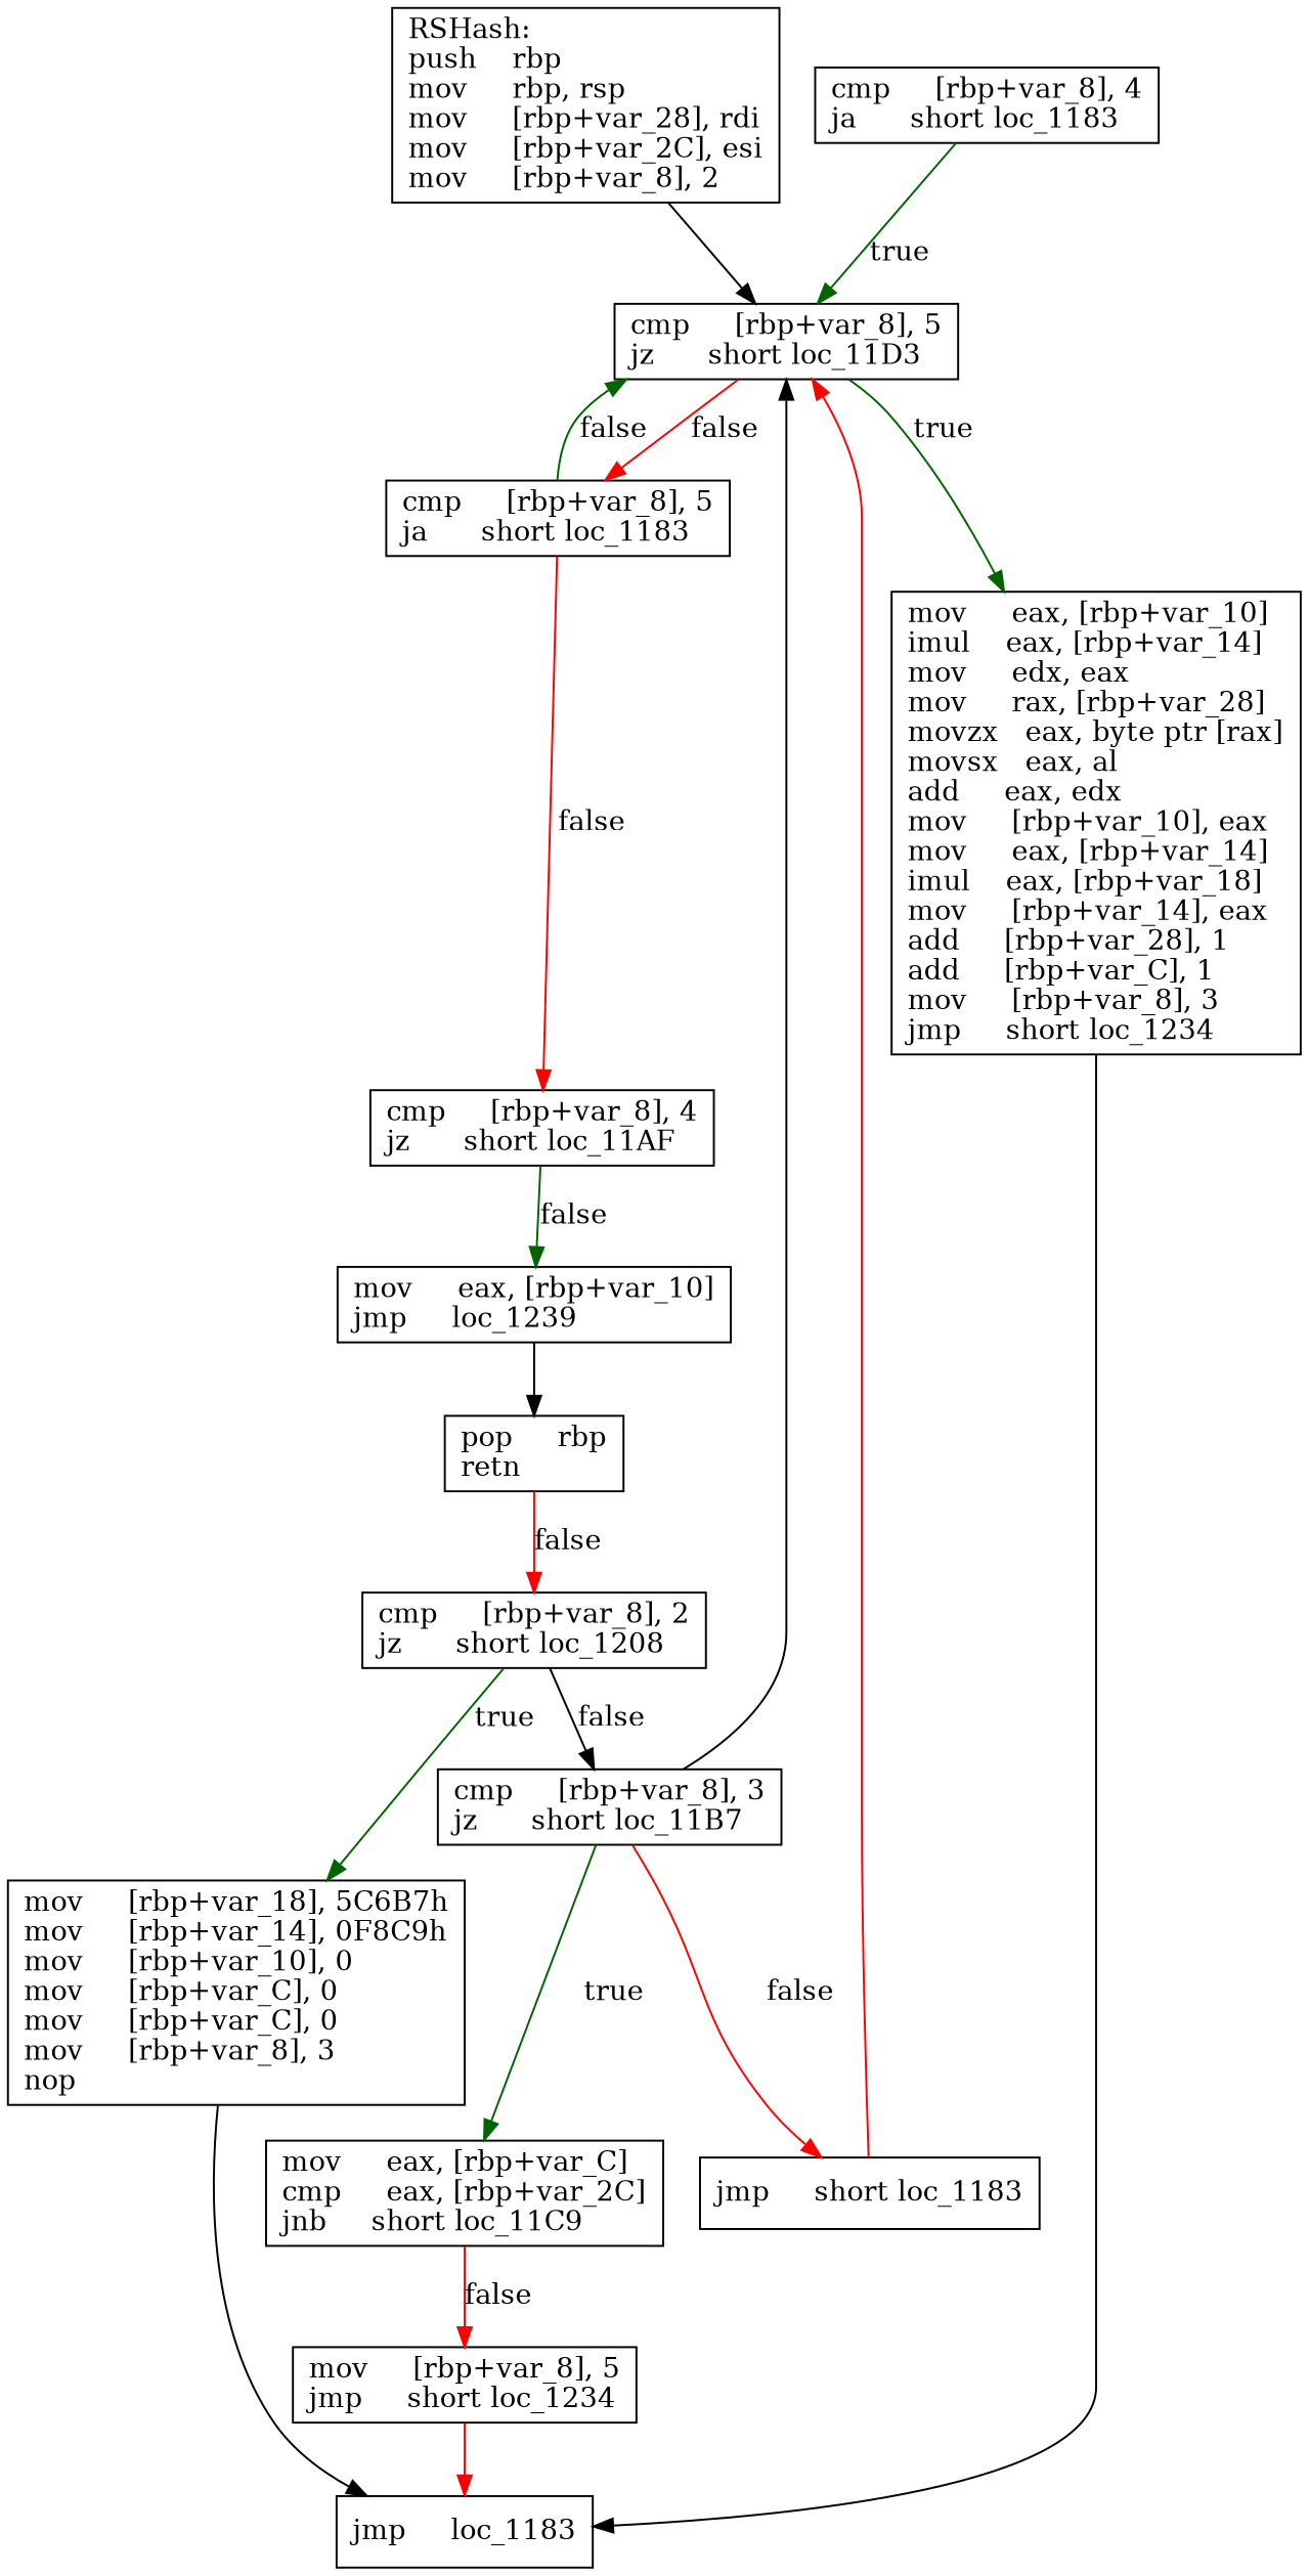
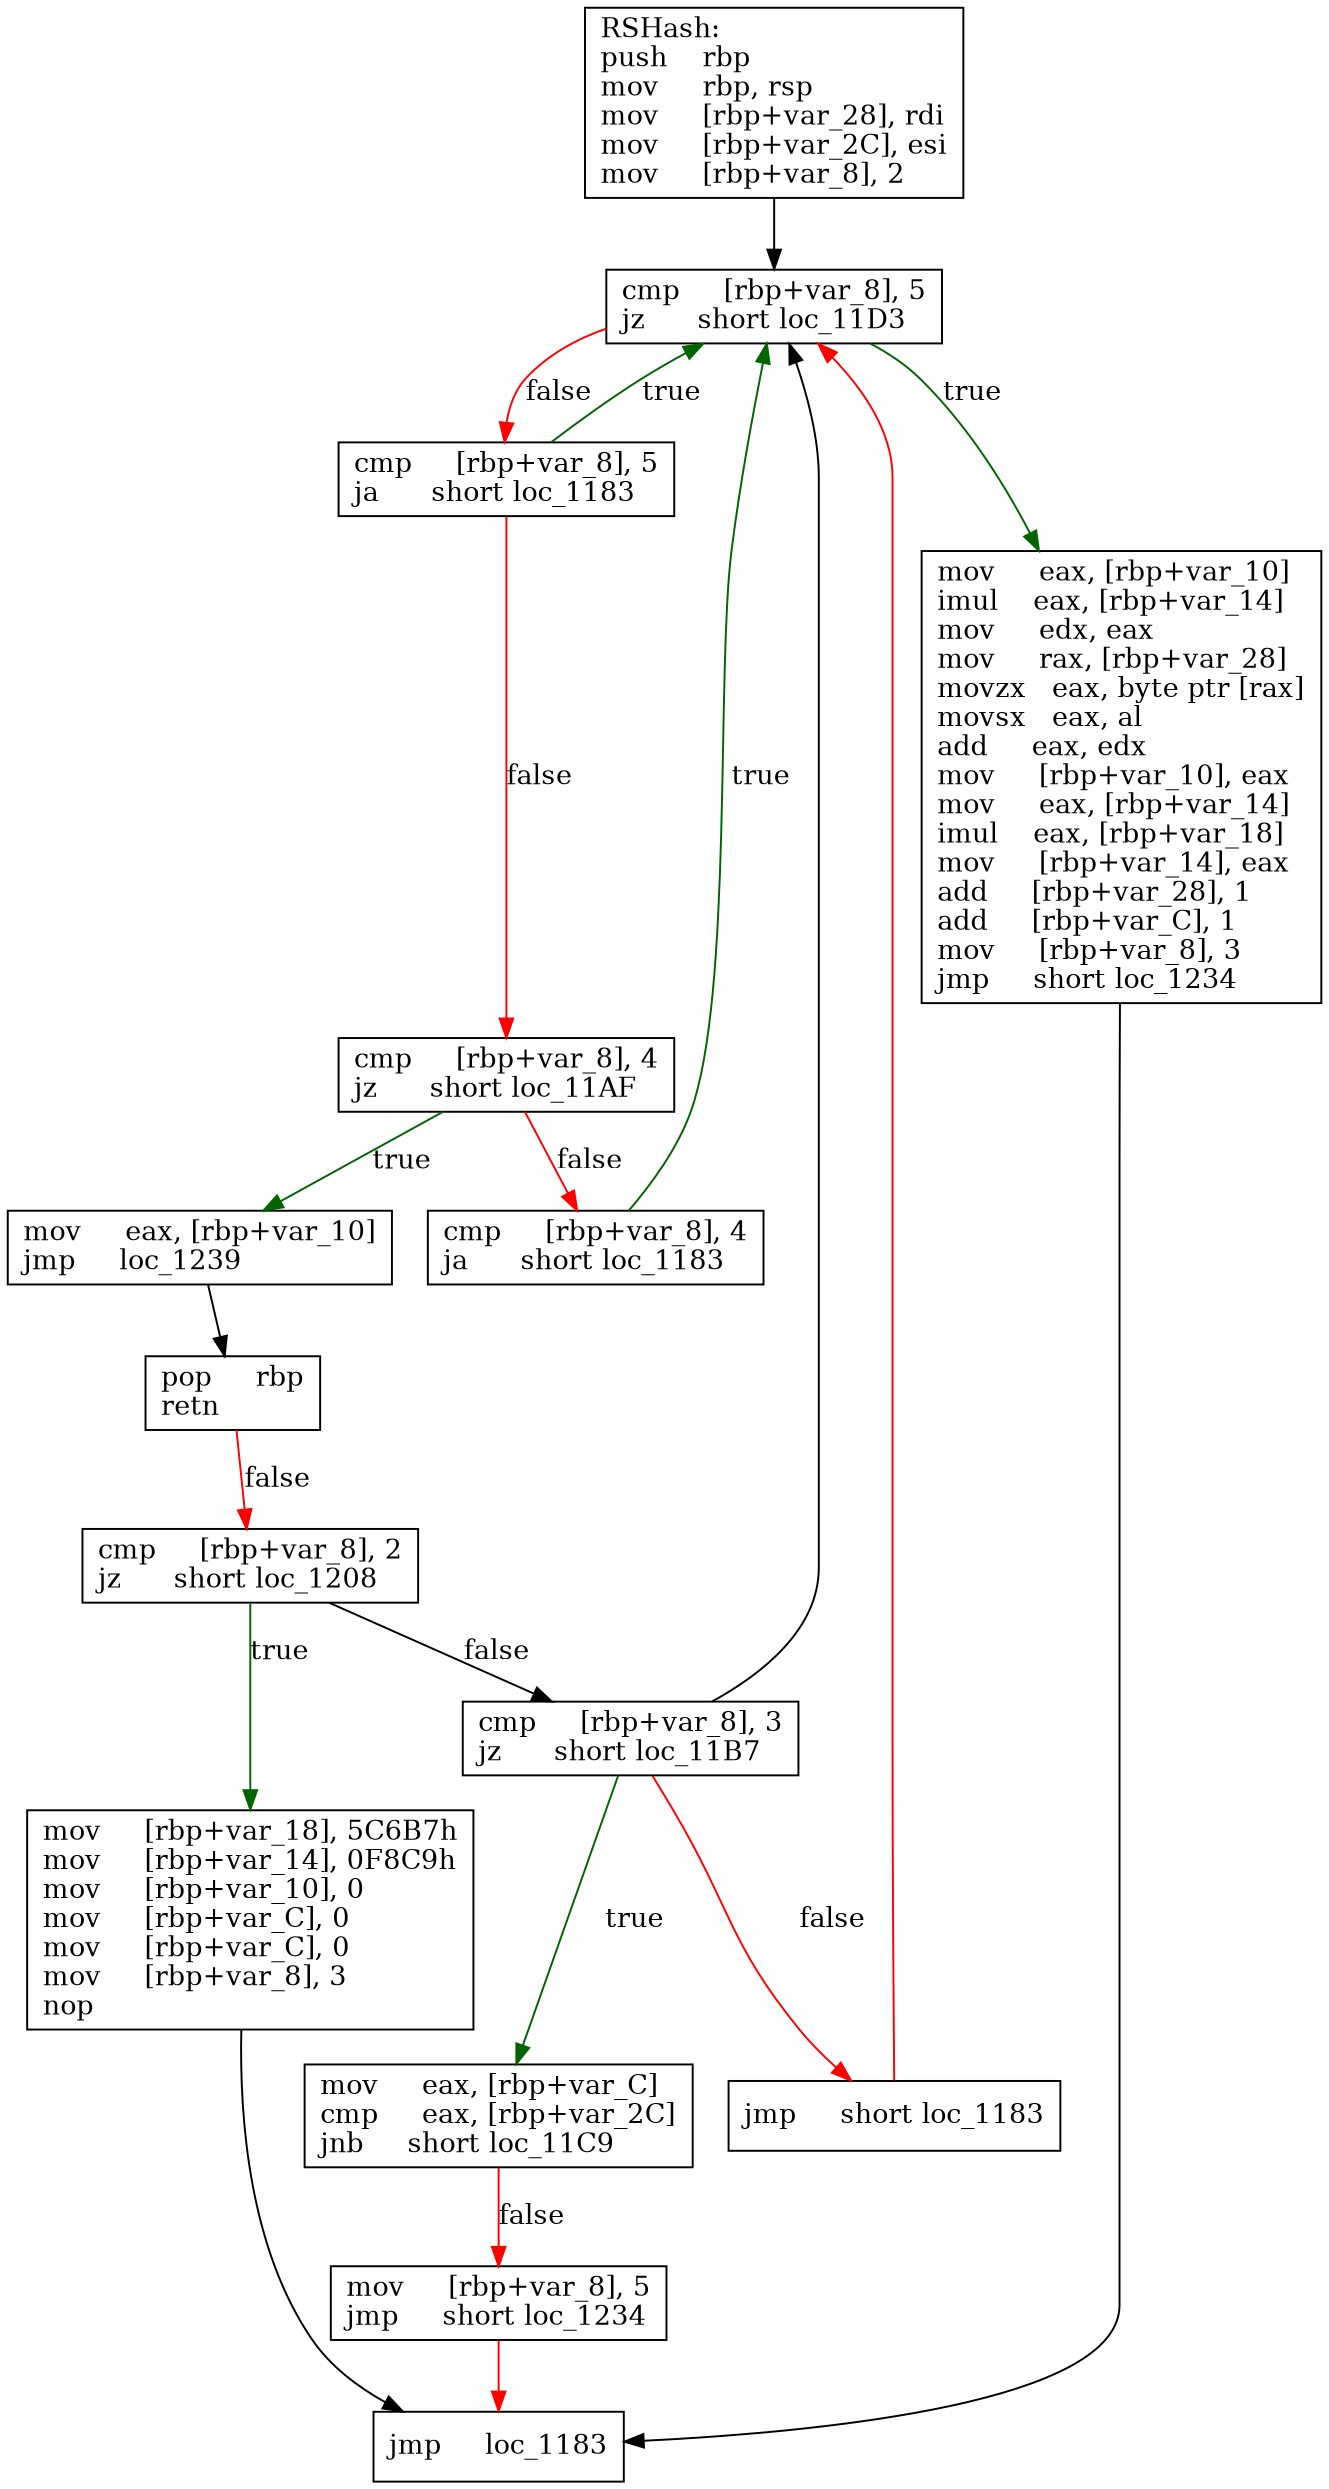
  digraph {
    node [shape=box]
    edge [color=red]
    n1 [label="RSHash:\lpush    rbp\lmov     rbp, rsp\lmov     [rbp+var_28], rdi\lmov     [rbp+var_2C], esi\lmov     [rbp+var_8], 2\l"]
    n2 [label="cmp     [rbp+var_8], 5\ljz      short loc_11D3\l"]
    n3 [label="cmp     [rbp+var_8], 5\lja      short loc_1183\l"]
    n4 [label="mov     eax, [rbp+var_10]\limul    eax, [rbp+var_14]\lmov     edx, eax\lmov     rax, [rbp+var_28]\lmovzx   eax, byte ptr [rax]\lmovsx   eax, al\ladd     eax, edx\lmov     [rbp+var_10], eax\lmov     eax, [rbp+var_14]\limul    eax, [rbp+var_18]\lmov     [rbp+var_14], eax\ladd     [rbp+var_28], 1\ladd     [rbp+var_C], 1\lmov     [rbp+var_8], 3\ljmp     short loc_1234\l"]
    n5 [label="cmp     [rbp+var_8], 4\ljz      short loc_11AF\l"]
    n6 [label="jmp     loc_1183\l"]
    n7 [label="cmp     [rbp+var_8], 4\lja      short loc_1183\l"]
    n8 [label="mov     eax, [rbp+var_10]\ljmp     loc_1239\l"]
    n9 [label="pop     rbp\lretn\l"]
    n10 [label="cmp     [rbp+var_8], 2\ljz      short loc_1208\l"]
    n11 [label="cmp     [rbp+var_8], 3\ljz      short loc_11B7\l"]
    n12 [label="mov     [rbp+var_18], 5C6B7h\lmov     [rbp+var_14], 0F8C9h\lmov     [rbp+var_10], 0\lmov     [rbp+var_C], 0\lmov     [rbp+var_C], 0\lmov     [rbp+var_8], 3\lnop\l"]
    n13 [label="jmp     short loc_1183\l"]
    n14 [label="mov     eax, [rbp+var_C]\lcmp     eax, [rbp+var_2C]\ljnb     short loc_11C9\l"]
    n15 [label="mov     [rbp+var_8], 5\ljmp     short loc_1234\l"]
    n1 -> n2 [color=""]
    n2 -> n3 [label=false]
    n2 -> n4 [color=darkgreen label=true]
-   n3 -> n2 [color=darkgreen label=false]
+   n3 -> n2 [color=darkgreen label=true]
    n3 -> n5 [label=false]
    n4 -> n6 [color=""]
-   n5 -> n8 [color=darkgreen label=false]
+   n5 -> n7 [label=false]
+   n5 -> n8 [color=darkgreen label=true]
    n7 -> n2 [color=darkgreen label=true]
    n8 -> n9 [color=""]
    n9 -> n10 [label=false]
    n10 -> n11 [color=black label=false]
    n10 -> n12 [color=darkgreen label=true]
    n11 -> n2 [color=""]
    n11 -> n13 [label=false]
    n11 -> n14 [color=darkgreen label=true]
    n12 -> n6 [color=""]
    n13 -> n2
    n14 -> n15 [label=false]
    n15 -> n6
  }
